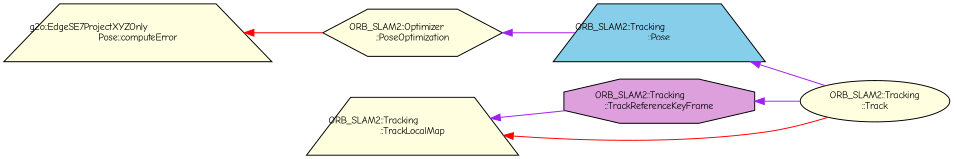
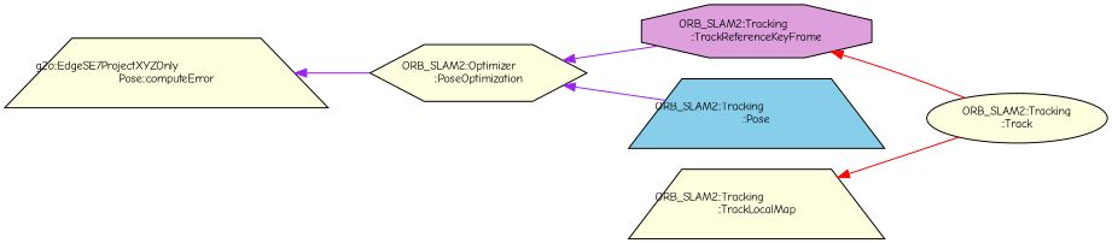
  digraph {
    fontname="Comic Neue"
    rankdir=LR
    node [color=black fillcolor=lightyellow fontname="Comic Neue" fontsize=10 shape=trapezium style=filled]
    edge [color=purple dir=back fontname="Comic Neue" fontsize=10 labelfontname=Helvetica labelfontsize=10 style=solid]
    n1 [fontcolor=black height=0.2 label="g2o::EdgeSE7ProjectXYZOnly\lPose::computeError" width=0.4]
    n2 [height=0.2 label="ORB_SLAM2::Optimizer\l::PoseOptimization" shape=hexagon width=0.4]
    n3 [fillcolor=plum height=0.2 label="ORB_SLAM2::Tracking\l::TrackReferenceKeyFrame" shape=octagon width=0.4]
    n4 [fillcolor=skyblue height=0.2 label="ORB_SLAM2::Tracking\l::Pose" width=0.4]
    n5 [height=0.2 label="ORB_SLAM2::Tracking\l::Track" shape=ellipse width=0.4]
    n6 [height=0.2 label="ORB_SLAM2::Tracking\l::TrackLocalMap" width=0.4]
-   n1 -> n2 [color=red]
-   n6 -> n3
+   n1 -> n2
+   n2 -> n3
    n2 -> n4
-   n3 -> n5
-   n4 -> n5
+   n3 -> n5 [color=red]
    n6 -> n5 [color=red]
  }
